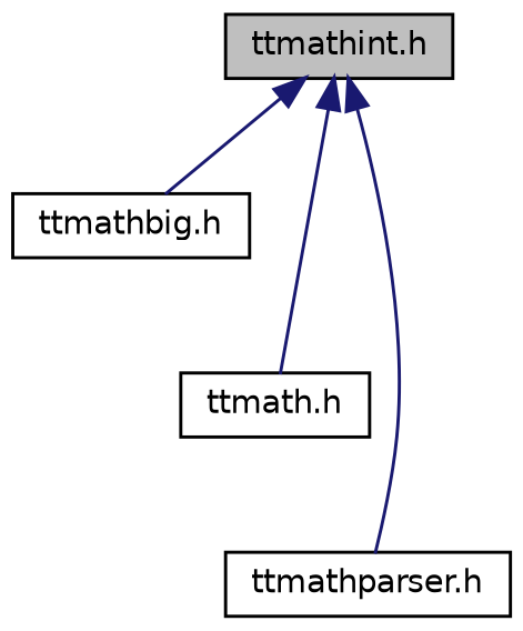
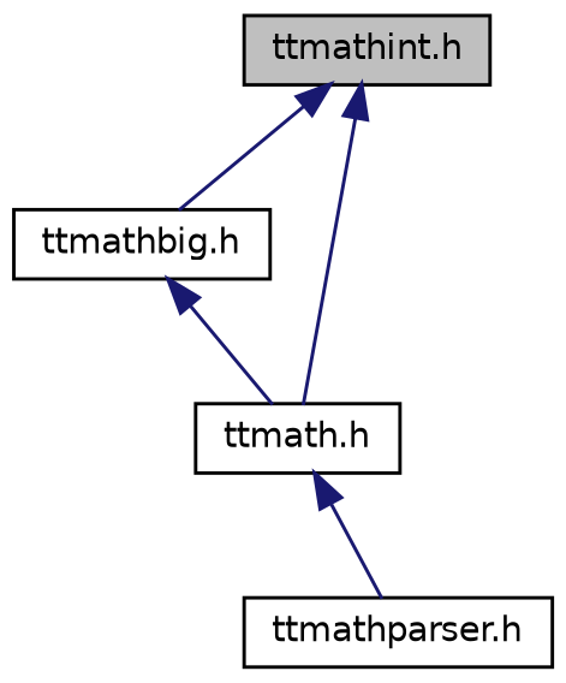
  digraph {
    node [color=black fillcolor=white fontname=Helvetica fontsize=10 shape=record style=filled]
    edge [color=midnightblue dir=back fontname=Helvetica fontsize=10 labelfontname=Helvetica labelfontsize=10 style=solid]
    n1 [fillcolor=grey75 fontcolor=black height=0.2 label="ttmathint.h" width=0.4]
    n2 [height=0.2 label="ttmathbig.h" width=0.4]
    n3 [height=0.2 label="ttmath.h" width=0.4]
    n4 [height=0.2 label="ttmathparser.h" width=0.4]
    n1 -> n2
    n1 -> n3
-   n1 -> n4
+   n2 -> n3
+   n3 -> n4
  }
